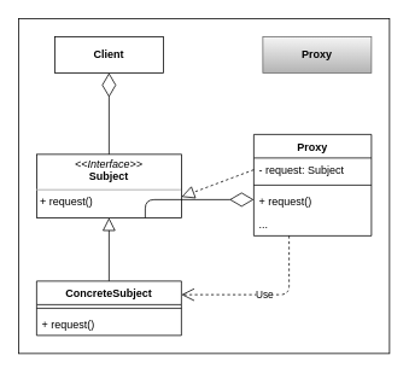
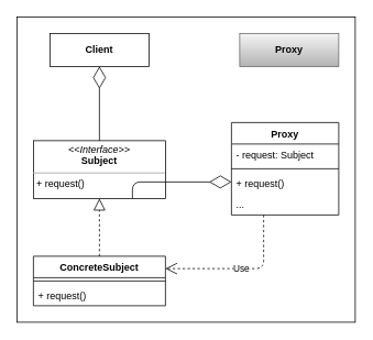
  <mxCell id="0" />
  <mxCell id="1" parent="0" />
  <mxCell id="2" value="" style="rounded=0;whiteSpace=wrap;html=1;" vertex="1" parent="1"><mxGeometry x="20" y="20" width="410" height="370" as="geometry" /></mxCell>
  <mxCell id="3" value="&lt;p style=&quot;margin: 0px ; margin-top: 4px ; text-align: center&quot;&gt;&lt;i&gt;&amp;lt;&amp;lt;Interface&amp;gt;&amp;gt;&lt;/i&gt;&lt;br&gt;&lt;b&gt;Subject&lt;/b&gt;&lt;/p&gt;&lt;hr size=&quot;1&quot;&gt;&lt;p style=&quot;margin: 0px ; margin-left: 4px&quot;&gt;+ request()&lt;/p&gt;" style="verticalAlign=top;align=left;overflow=fill;fontSize=12;fontFamily=Helvetica;html=1;" parent="1" vertex="1"><mxGeometry x="40" y="170" width="160" height="70" as="geometry" /></mxCell>
  <mxCell id="4" value="" style="endArrow=diamondThin;endFill=0;endSize=24;html=1;entryX=0.5;entryY=1;entryDx=0;entryDy=0;exitX=0.5;exitY=0;exitDx=0;exitDy=0;" parent="1" source="3" edge="1"><mxGeometry width="160" relative="1" as="geometry"><mxPoint x="120" y="360" as="sourcePoint" /><mxPoint x="120" y="80" as="targetPoint" /></mxGeometry></mxCell>
  <mxCell id="5" value="ConcreteSubject" style="swimlane;fontStyle=1;align=center;verticalAlign=top;childLayout=stackLayout;horizontal=1;startSize=26;horizontalStack=0;resizeParent=1;resizeParentMax=0;resizeLast=0;collapsible=1;marginBottom=0;" parent="1" vertex="1"><mxGeometry x="40" y="310" width="160" height="60" as="geometry" /></mxCell>
  <mxCell id="6" value="" style="line;strokeWidth=1;fillColor=none;align=left;verticalAlign=middle;spacingTop=-1;spacingLeft=3;spacingRight=3;rotatable=0;labelPosition=right;points=[];portConstraint=eastwest;" parent="5" vertex="1"><mxGeometry y="26" width="160" height="8" as="geometry" /></mxCell>
  <mxCell id="7" value="+ request()" style="text;strokeColor=none;fillColor=none;align=left;verticalAlign=top;spacingLeft=4;spacingRight=4;overflow=hidden;rotatable=0;points=[[0,0.5],[1,0.5]];portConstraint=eastwest;" parent="5" vertex="1"><mxGeometry y="34" width="160" height="26" as="geometry" /></mxCell>
  <mxCell id="8" value="Proxy" style="swimlane;fontStyle=1;align=center;verticalAlign=top;childLayout=stackLayout;horizontal=1;startSize=26;horizontalStack=0;resizeParent=1;resizeParentMax=0;resizeLast=0;collapsible=1;marginBottom=0;" parent="1" vertex="1"><mxGeometry x="280" y="148" width="130" height="112" as="geometry" /></mxCell>
  <mxCell id="9" value="- request: Subject" style="text;strokeColor=none;fillColor=none;align=left;verticalAlign=top;spacingLeft=4;spacingRight=4;overflow=hidden;rotatable=0;points=[[0,0.5],[1,0.5]];portConstraint=eastwest;" parent="8" vertex="1"><mxGeometry y="26" width="130" height="26" as="geometry" /></mxCell>
  <mxCell id="10" value="" style="line;strokeWidth=1;fillColor=none;align=left;verticalAlign=middle;spacingTop=-1;spacingLeft=3;spacingRight=3;rotatable=0;labelPosition=right;points=[];portConstraint=eastwest;" parent="8" vertex="1"><mxGeometry y="52" width="130" height="8" as="geometry" /></mxCell>
  <mxCell id="11" value="+ request()" style="text;strokeColor=none;fillColor=none;align=left;verticalAlign=top;spacingLeft=4;spacingRight=4;overflow=hidden;rotatable=0;points=[[0,0.5],[1,0.5]];portConstraint=eastwest;" parent="8" vertex="1"><mxGeometry y="60" width="130" height="26" as="geometry" /></mxCell>
  <mxCell id="12" value="..." style="text;strokeColor=none;fillColor=none;align=left;verticalAlign=top;spacingLeft=4;spacingRight=4;overflow=hidden;rotatable=0;points=[[0,0.5],[1,0.5]];portConstraint=eastwest;" parent="8" vertex="1"><mxGeometry y="86" width="130" height="26" as="geometry" /></mxCell>
- <mxCell id="13" value="" style="endArrow=block;dashed=0;endFill=0;endSize=12;html=1;entryX=0.5;entryY=1;entryDx=0;entryDy=0;exitX=0.5;exitY=0;exitDx=0;exitDy=0;" parent="1" source="5" target="3" edge="1"><mxGeometry width="160" relative="1" as="geometry"><mxPoint x="60" y="510" as="sourcePoint" /><mxPoint x="220" y="510" as="targetPoint" /></mxGeometry></mxCell>
+ <mxCell id="13" value="" style="endArrow=block;dashed=1;endFill=0;endSize=12;html=1;entryX=0.5;entryY=1;entryDx=0;entryDy=0;exitX=0.5;exitY=0;exitDx=0;exitDy=0;" parent="1" source="5" target="3" edge="1"><mxGeometry width="160" relative="1" as="geometry"><mxPoint x="60" y="510" as="sourcePoint" /><mxPoint x="220" y="510" as="targetPoint" /></mxGeometry></mxCell>
  <mxCell id="14" value="Use" style="endArrow=open;endSize=12;dashed=1;html=1;exitX=0.3;exitY=1;exitDx=0;exitDy=0;entryX=1;entryY=0.25;entryDx=0;entryDy=0;exitPerimeter=0;" parent="1" source="12" target="5" edge="1"><mxGeometry width="160" relative="1" as="geometry"><mxPoint x="280" y="273" as="sourcePoint" /><mxPoint x="220" y="480" as="targetPoint" /><Array as="points"><mxPoint x="319" y="325" /></Array></mxGeometry></mxCell>
  <mxCell id="15" value="Client" style="rounded=0;whiteSpace=wrap;html=1;fontStyle=1" vertex="1" parent="1"><mxGeometry x="60" y="40" width="120" height="40" as="geometry" /></mxCell>
- <mxCell id="16" value="" style="endArrow=block;dashed=1;endFill=0;endSize=12;html=1;exitX=0;exitY=0.5;exitDx=0;exitDy=0;entryX=1;entryY=0.671;entryDx=0;entryDy=0;entryPerimeter=0;" edge="1" parent="1" source="9" target="3"><mxGeometry width="160" relative="1" as="geometry"><mxPoint x="240" y="100" as="sourcePoint" /><mxPoint x="230" y="210" as="targetPoint" /></mxGeometry></mxCell>
  <mxCell id="17" value="" style="endArrow=diamondThin;endFill=0;endSize=24;html=1;exitX=0.75;exitY=1;exitDx=0;exitDy=0;" edge="1" parent="1" source="3"><mxGeometry width="160" relative="1" as="geometry"><mxPoint x="140" y="220" as="sourcePoint" /><mxPoint x="280" y="220" as="targetPoint" /><Array as="points"><mxPoint x="160" y="220" /></Array></mxGeometry></mxCell>
  <mxCell id="18" value="Proxy" style="rounded=0;whiteSpace=wrap;html=1;fontStyle=1;gradientColor=#b3b3b3;fillColor=#f5f5f5;strokeColor=#666666;" vertex="1" parent="1"><mxGeometry x="290" y="40" width="120" height="40" as="geometry" /></mxCell>
